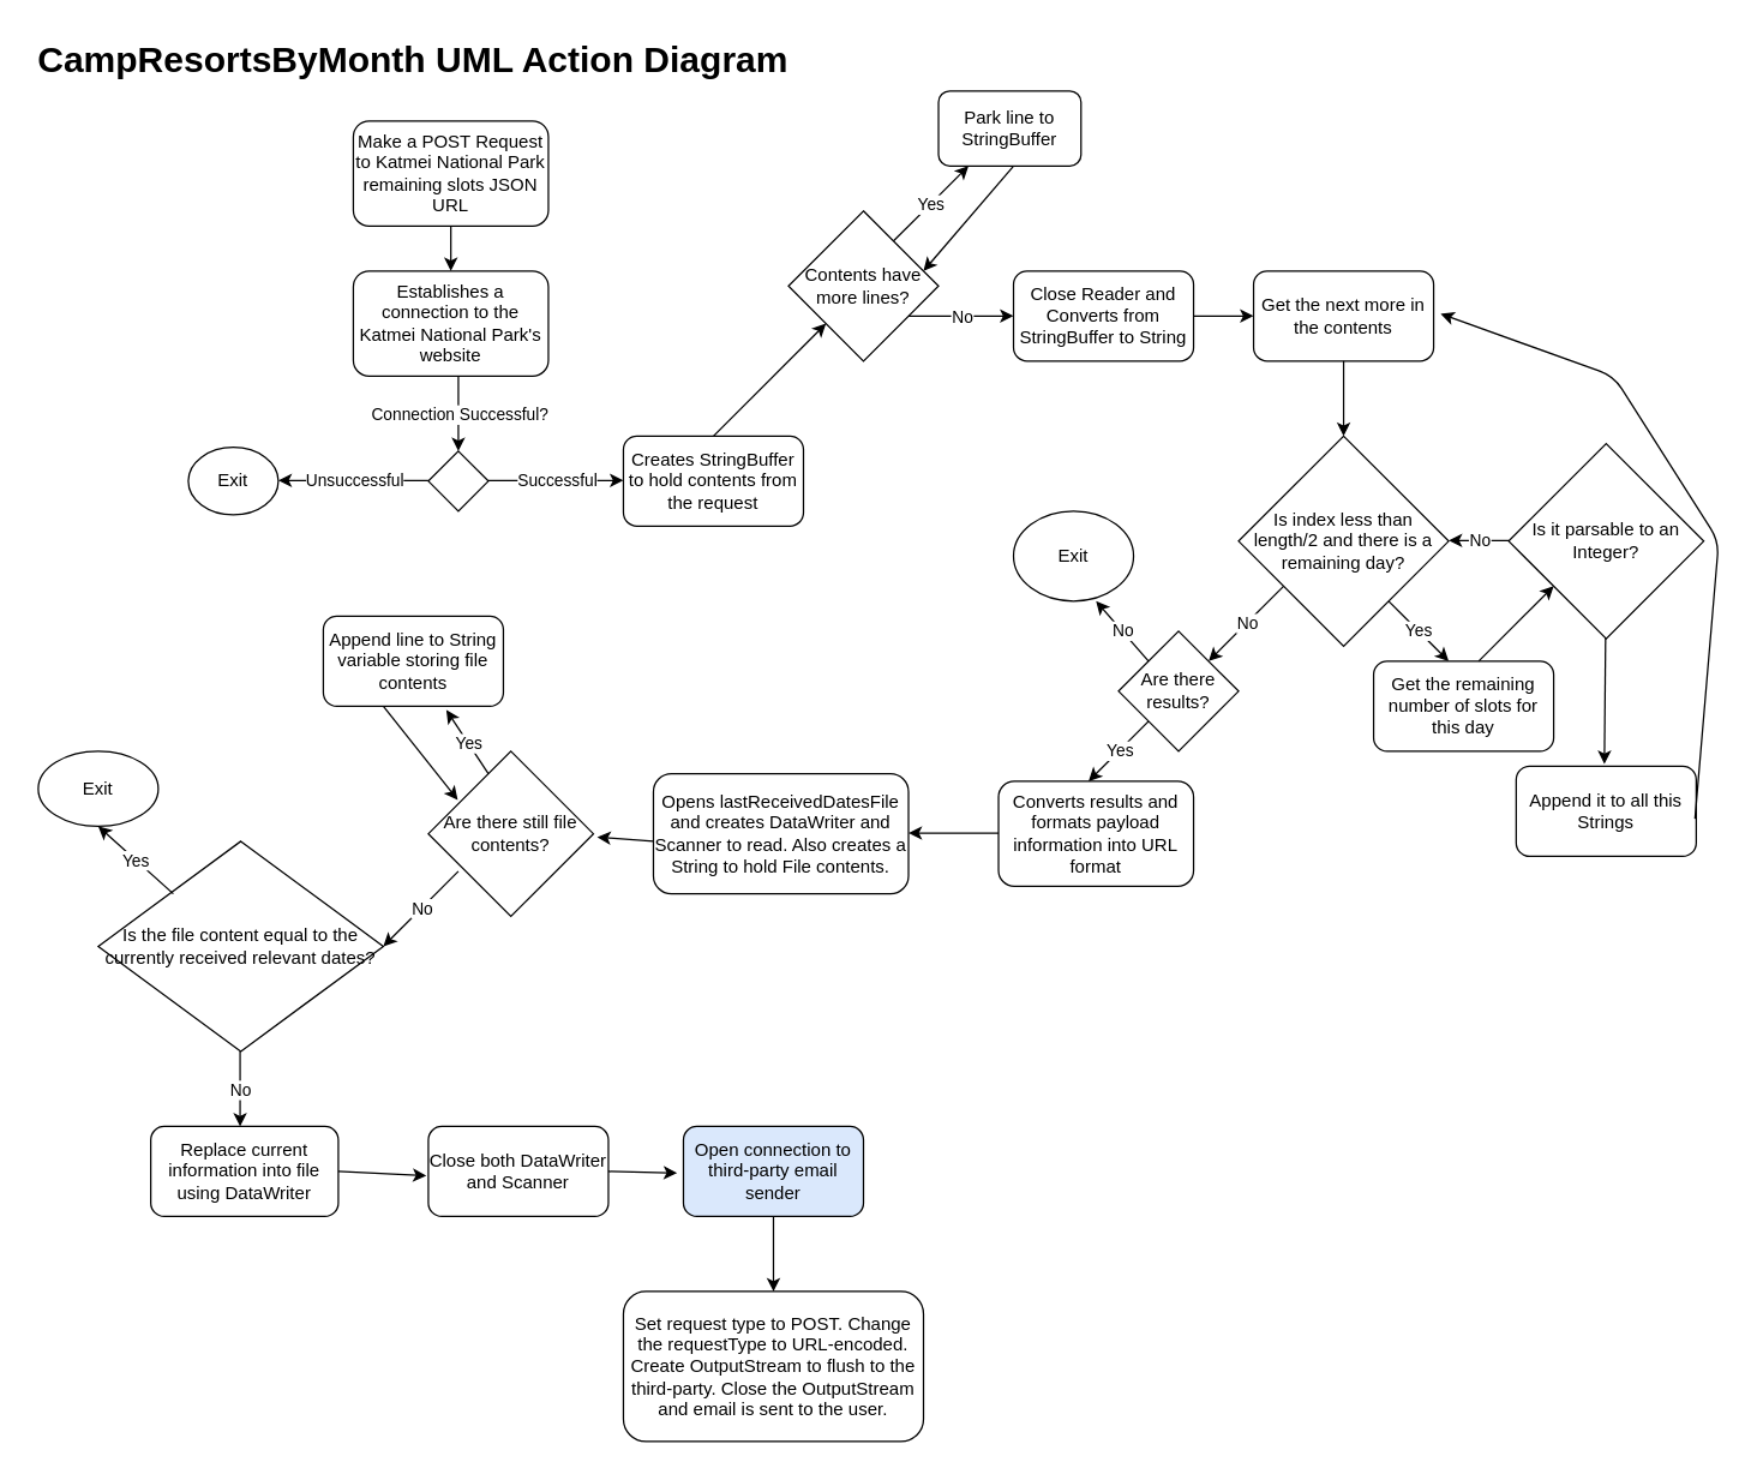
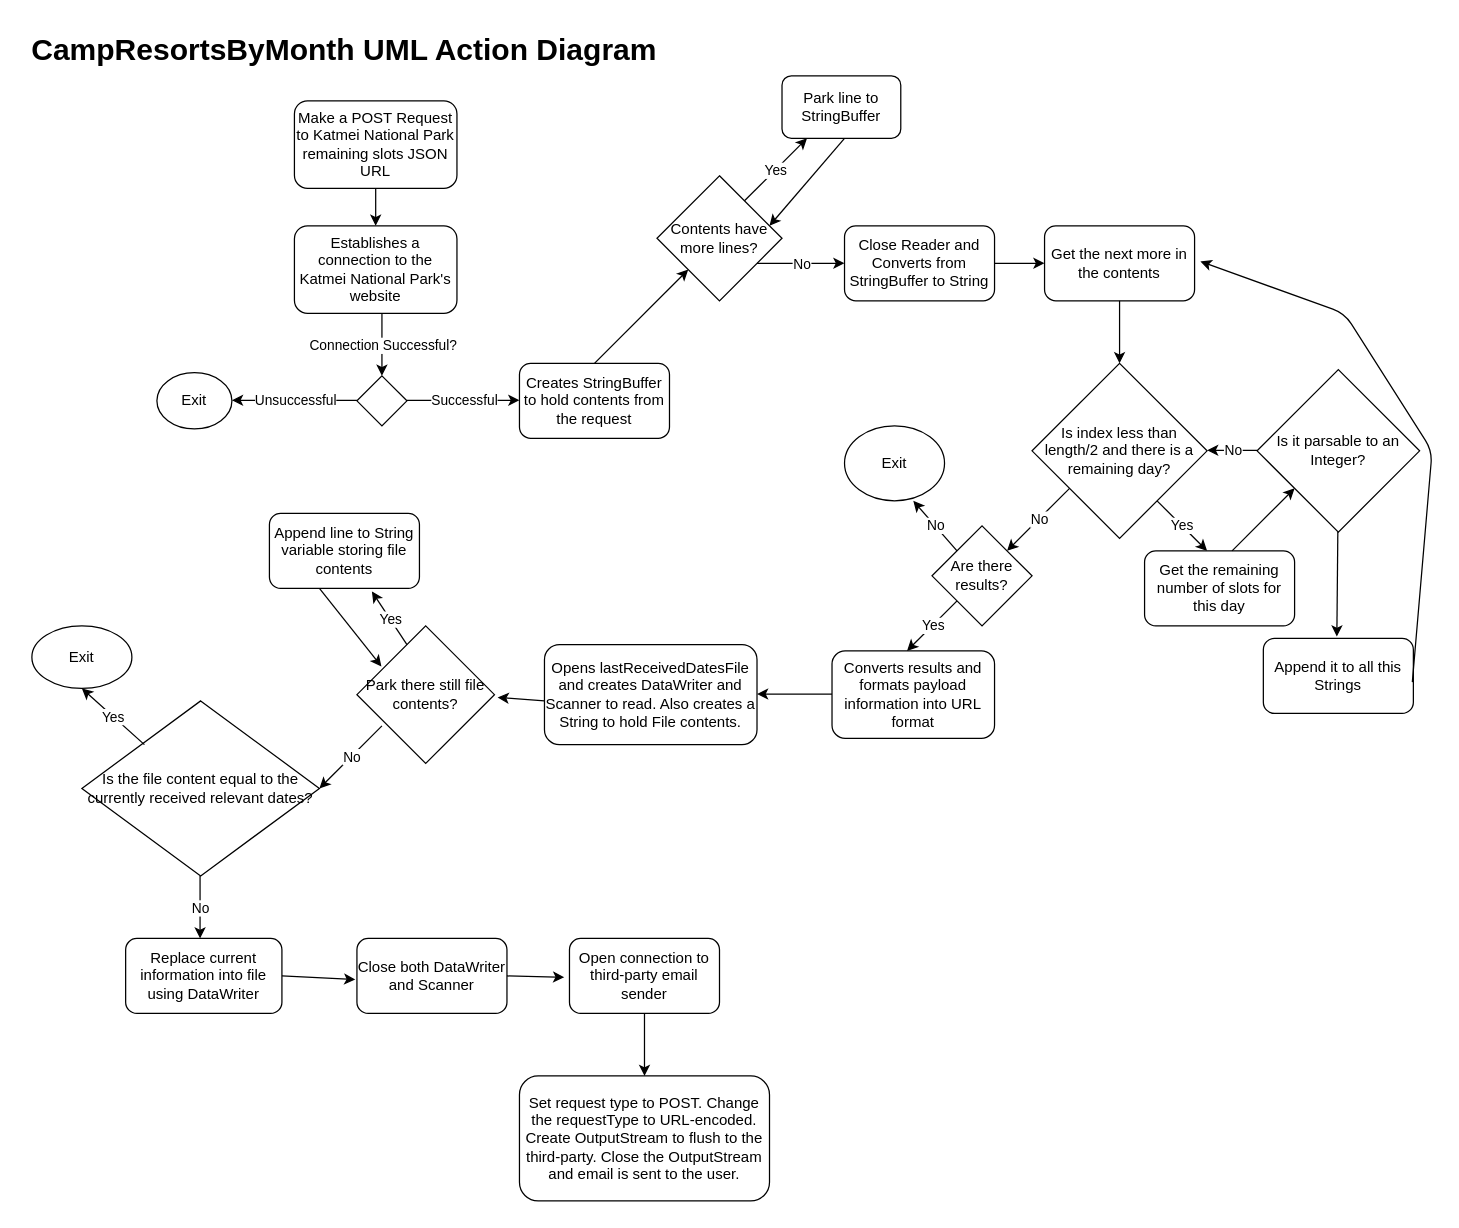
  <mxCell id="0" />
  <mxCell id="1" parent="0" />
  <mxCell id="2" value="Make a POST Request to Katmei National Park remaining slots JSON URL" style="rounded=1;whiteSpace=wrap;html=1;" vertex="1" parent="1"><mxGeometry x="235" y="80" width="130" height="70" as="geometry" /></mxCell>
  <mxCell id="3" value="&lt;h1&gt;&lt;span style=&quot;background-color: initial;&quot;&gt;CampResortsByMonth UML Action Diagram&lt;/span&gt;&lt;br&gt;&lt;/h1&gt;" style="text;html=1;strokeColor=none;fillColor=none;spacing=5;spacingTop=-20;whiteSpace=wrap;overflow=hidden;rounded=0;" vertex="1" parent="1"><mxGeometry x="20" y="20" width="510" height="40" as="geometry" /></mxCell>
  <mxCell id="4" value="Establishes a connection to the Katmei National Park's website" style="rounded=1;whiteSpace=wrap;html=1;" vertex="1" parent="1"><mxGeometry x="235" y="180" width="130" height="70" as="geometry" /></mxCell>
  <mxCell id="5" value="" style="endArrow=classic;html=1;entryX=0.5;entryY=0;entryDx=0;entryDy=0;exitX=0.5;exitY=1;exitDx=0;exitDy=0;" edge="1" parent="1" source="2" target="4"><mxGeometry width="50" height="50" relative="1" as="geometry"><mxPoint x="295" y="150" as="sourcePoint" /><mxPoint x="305" y="200" as="targetPoint" /></mxGeometry></mxCell>
  <mxCell id="6" value="" style="endArrow=classic;html=1;" edge="1" parent="1"><mxGeometry relative="1" as="geometry"><mxPoint x="305" y="250" as="sourcePoint" /><mxPoint x="305" y="300" as="targetPoint" /></mxGeometry></mxCell>
  <mxCell id="7" value="Connection Successful?" style="edgeLabel;resizable=0;html=1;align=center;verticalAlign=middle;" connectable="0" vertex="1" parent="6"><mxGeometry relative="1" as="geometry" /></mxCell>
  <mxCell id="8" value="" style="rhombus;whiteSpace=wrap;html=1;" vertex="1" parent="1"><mxGeometry x="285" y="300" width="40" height="40" as="geometry" /></mxCell>
  <mxCell id="9" value="" style="endArrow=classic;html=1;" edge="1" parent="1"><mxGeometry relative="1" as="geometry"><mxPoint x="325" y="319.58" as="sourcePoint" /><mxPoint x="415" y="319.58" as="targetPoint" /></mxGeometry></mxCell>
  <mxCell id="10" value="Successful" style="edgeLabel;resizable=0;html=1;align=center;verticalAlign=middle;" connectable="0" vertex="1" parent="9"><mxGeometry relative="1" as="geometry" /></mxCell>
  <mxCell id="11" value="" style="endArrow=classic;html=1;" edge="1" parent="1"><mxGeometry relative="1" as="geometry"><mxPoint x="285" y="319.58" as="sourcePoint" /><mxPoint x="185" y="319.58" as="targetPoint" /></mxGeometry></mxCell>
  <mxCell id="12" value="Unsuccessful" style="edgeLabel;resizable=0;html=1;align=center;verticalAlign=middle;" connectable="0" vertex="1" parent="11"><mxGeometry relative="1" as="geometry" /></mxCell>
  <mxCell id="13" value="Exit" style="ellipse;whiteSpace=wrap;html=1;" vertex="1" parent="1"><mxGeometry x="125" y="297.5" width="60" height="45" as="geometry" /></mxCell>
  <mxCell id="14" value="Creates StringBuffer to hold contents from the request" style="rounded=1;whiteSpace=wrap;html=1;" vertex="1" parent="1"><mxGeometry x="415" y="290" width="120" height="60" as="geometry" /></mxCell>
  <mxCell id="15" value="Close Reader and Converts from StringBuffer to String" style="rounded=1;whiteSpace=wrap;html=1;" vertex="1" parent="1"><mxGeometry x="675" y="180" width="120" height="60" as="geometry" /></mxCell>
  <mxCell id="16" value="Contents have more lines?" style="rhombus;whiteSpace=wrap;html=1;" vertex="1" parent="1"><mxGeometry x="525" y="140" width="100" height="100" as="geometry" /></mxCell>
  <mxCell id="17" value="" style="endArrow=classic;html=1;" edge="1" parent="1" target="16"><mxGeometry width="50" height="50" relative="1" as="geometry"><mxPoint x="475" y="290" as="sourcePoint" /><mxPoint x="525" y="240" as="targetPoint" /></mxGeometry></mxCell>
  <mxCell id="18" value="" style="endArrow=classic;html=1;" edge="1" parent="1"><mxGeometry relative="1" as="geometry"><mxPoint x="595" y="160" as="sourcePoint" /><mxPoint x="645" y="110" as="targetPoint" /></mxGeometry></mxCell>
  <mxCell id="19" value="Yes" style="edgeLabel;resizable=0;html=1;align=center;verticalAlign=middle;" connectable="0" vertex="1" parent="18"><mxGeometry relative="1" as="geometry" /></mxCell>
  <mxCell id="20" value="Park line to StringBuffer" style="rounded=1;whiteSpace=wrap;html=1;" vertex="1" parent="1"><mxGeometry x="625" y="60" width="95" height="50" as="geometry" /></mxCell>
  <mxCell id="21" value="" style="endArrow=classic;html=1;" edge="1" parent="1"><mxGeometry width="50" height="50" relative="1" as="geometry"><mxPoint x="675" y="110" as="sourcePoint" /><mxPoint x="615" y="180" as="targetPoint" /></mxGeometry></mxCell>
  <mxCell id="22" value="" style="endArrow=classic;html=1;" edge="1" parent="1"><mxGeometry relative="1" as="geometry"><mxPoint x="605" y="210" as="sourcePoint" /><mxPoint x="675" y="210" as="targetPoint" /></mxGeometry></mxCell>
  <mxCell id="23" value="No" style="edgeLabel;resizable=0;html=1;align=center;verticalAlign=middle;" connectable="0" vertex="1" parent="22"><mxGeometry relative="1" as="geometry" /></mxCell>
  <mxCell id="24" value="Get the next more in the contents" style="rounded=1;whiteSpace=wrap;html=1;" vertex="1" parent="1"><mxGeometry x="835" y="180" width="120" height="60" as="geometry" /></mxCell>
  <mxCell id="25" value="" style="endArrow=classic;html=1;entryX=0;entryY=0.5;entryDx=0;entryDy=0;entryPerimeter=0;" edge="1" parent="1" target="24"><mxGeometry width="50" height="50" relative="1" as="geometry"><mxPoint x="795" y="210" as="sourcePoint" /><mxPoint x="845" y="160" as="targetPoint" /></mxGeometry></mxCell>
  <mxCell id="26" value="Is index less than length/2 and there is a remaining day?" style="rhombus;whiteSpace=wrap;html=1;" vertex="1" parent="1"><mxGeometry x="825" y="290" width="140" height="140" as="geometry" /></mxCell>
  <mxCell id="27" value="" style="endArrow=classic;html=1;entryX=0.5;entryY=0;entryDx=0;entryDy=0;entryPerimeter=0;" edge="1" parent="1" target="26"><mxGeometry width="50" height="50" relative="1" as="geometry"><mxPoint x="895" y="240" as="sourcePoint" /><mxPoint x="835" y="270" as="targetPoint" /></mxGeometry></mxCell>
  <mxCell id="28" value="" style="endArrow=classic;html=1;" edge="1" parent="1"><mxGeometry relative="1" as="geometry"><mxPoint x="925" y="400" as="sourcePoint" /><mxPoint x="965" y="440" as="targetPoint" /></mxGeometry></mxCell>
  <mxCell id="29" value="Yes" style="edgeLabel;resizable=0;html=1;align=center;verticalAlign=middle;" connectable="0" vertex="1" parent="28"><mxGeometry relative="1" as="geometry" /></mxCell>
  <mxCell id="30" value="Get the remaining number of slots for this day" style="rounded=1;whiteSpace=wrap;html=1;" vertex="1" parent="1"><mxGeometry x="915" y="440" width="120" height="60" as="geometry" /></mxCell>
  <mxCell id="31" value="Is it parsable to an Integer?" style="rhombus;whiteSpace=wrap;html=1;" vertex="1" parent="1"><mxGeometry x="1005" y="295" width="130" height="130" as="geometry" /></mxCell>
  <mxCell id="32" value="" style="endArrow=classic;html=1;" edge="1" parent="1"><mxGeometry width="50" height="50" relative="1" as="geometry"><mxPoint x="985" y="440" as="sourcePoint" /><mxPoint x="1035" y="390" as="targetPoint" /></mxGeometry></mxCell>
  <mxCell id="33" value="" style="endArrow=classic;html=1;" edge="1" parent="1"><mxGeometry relative="1" as="geometry"><mxPoint x="1005" y="359.58" as="sourcePoint" /><mxPoint x="965" y="359.58" as="targetPoint" /><Array as="points"><mxPoint x="985" y="359.58" /></Array></mxGeometry></mxCell>
  <mxCell id="34" value="No" style="edgeLabel;resizable=0;html=1;align=center;verticalAlign=middle;" connectable="0" vertex="1" parent="33"><mxGeometry relative="1" as="geometry" /></mxCell>
  <mxCell id="35" value="Append it to all this Strings" style="rounded=1;whiteSpace=wrap;html=1;" vertex="1" parent="1"><mxGeometry x="1010" y="510" width="120" height="60" as="geometry" /></mxCell>
  <mxCell id="36" value="" style="endArrow=classic;html=1;entryX=0.49;entryY=-0.024;entryDx=0;entryDy=0;entryPerimeter=0;" edge="1" parent="1" target="35"><mxGeometry width="50" height="50" relative="1" as="geometry"><mxPoint x="1069.58" y="425" as="sourcePoint" /><mxPoint x="1069.58" y="475" as="targetPoint" /></mxGeometry></mxCell>
  <mxCell id="37" value="" style="endArrow=classic;html=1;entryX=1.039;entryY=0.476;entryDx=0;entryDy=0;entryPerimeter=0;" edge="1" parent="1" target="24"><mxGeometry width="50" height="50" relative="1" as="geometry"><mxPoint x="1129.17" y="545" as="sourcePoint" /><mxPoint x="1015" y="425" as="targetPoint" /><Array as="points"><mxPoint x="1145" y="360" /><mxPoint x="1075" y="250" /></Array></mxGeometry></mxCell>
  <mxCell id="38" value="" style="endArrow=classic;html=1;" edge="1" parent="1"><mxGeometry relative="1" as="geometry"><mxPoint x="855" y="390" as="sourcePoint" /><mxPoint x="805" y="440" as="targetPoint" /></mxGeometry></mxCell>
  <mxCell id="39" value="No" style="edgeLabel;resizable=0;html=1;align=center;verticalAlign=middle;" connectable="0" vertex="1" parent="38"><mxGeometry relative="1" as="geometry" /></mxCell>
  <mxCell id="40" value="Are there results?" style="rhombus;whiteSpace=wrap;html=1;" vertex="1" parent="1"><mxGeometry x="745" y="420" width="80" height="80" as="geometry" /></mxCell>
  <mxCell id="41" value="" style="endArrow=classic;html=1;" edge="1" parent="1"><mxGeometry relative="1" as="geometry"><mxPoint x="765" y="440" as="sourcePoint" /><mxPoint x="730" y="400" as="targetPoint" /></mxGeometry></mxCell>
  <mxCell id="42" value="No" style="edgeLabel;resizable=0;html=1;align=center;verticalAlign=middle;" connectable="0" vertex="1" parent="41"><mxGeometry relative="1" as="geometry" /></mxCell>
  <mxCell id="43" value="Exit" style="ellipse;whiteSpace=wrap;html=1;" vertex="1" parent="1"><mxGeometry x="675" y="340" width="80" height="60" as="geometry" /></mxCell>
  <mxCell id="44" value="" style="endArrow=classic;html=1;" edge="1" parent="1"><mxGeometry relative="1" as="geometry"><mxPoint x="765" y="480" as="sourcePoint" /><mxPoint x="725" y="520" as="targetPoint" /></mxGeometry></mxCell>
  <mxCell id="45" value="Yes" style="edgeLabel;resizable=0;html=1;align=center;verticalAlign=middle;" connectable="0" vertex="1" parent="44"><mxGeometry relative="1" as="geometry" /></mxCell>
  <mxCell id="46" value="Converts results and formats payload information into URL format" style="rounded=1;whiteSpace=wrap;html=1;" vertex="1" parent="1"><mxGeometry x="665" y="520" width="130" height="70" as="geometry" /></mxCell>
  <mxCell id="47" value="" style="endArrow=classic;html=1;" edge="1" parent="1"><mxGeometry width="50" height="50" relative="1" as="geometry"><mxPoint x="665" y="554.52" as="sourcePoint" /><mxPoint x="605" y="554.52" as="targetPoint" /></mxGeometry></mxCell>
  <mxCell id="48" value="Opens lastReceivedDatesFile and creates DataWriter and Scanner to read. Also creates a String to hold File contents." style="rounded=1;whiteSpace=wrap;html=1;" vertex="1" parent="1"><mxGeometry x="435" y="515" width="170" height="80" as="geometry" /></mxCell>
- <mxCell id="49" value="Are there still file contents?" style="rhombus;whiteSpace=wrap;html=1;" vertex="1" parent="1"><mxGeometry x="285" y="500" width="110" height="110" as="geometry" /></mxCell>
+ <mxCell id="49" value="Park there still file contents?" style="rhombus;whiteSpace=wrap;html=1;" vertex="1" parent="1"><mxGeometry x="285" y="500" width="110" height="110" as="geometry" /></mxCell>
  <mxCell id="50" value="" style="endArrow=classic;html=1;entryX=1.023;entryY=0.52;entryDx=0;entryDy=0;entryPerimeter=0;" edge="1" parent="1" target="49"><mxGeometry width="50" height="50" relative="1" as="geometry"><mxPoint x="435" y="560" as="sourcePoint" /><mxPoint x="485" y="510" as="targetPoint" /></mxGeometry></mxCell>
  <mxCell id="51" value="Append line to String variable storing file contents" style="rounded=1;whiteSpace=wrap;html=1;" vertex="1" parent="1"><mxGeometry x="215" y="410" width="120" height="60" as="geometry" /></mxCell>
  <mxCell id="52" value="" style="endArrow=classic;html=1;entryX=0.683;entryY=1.041;entryDx=0;entryDy=0;entryPerimeter=0;" edge="1" parent="1" target="51"><mxGeometry relative="1" as="geometry"><mxPoint x="325" y="515" as="sourcePoint" /><mxPoint x="425" y="515" as="targetPoint" /></mxGeometry></mxCell>
  <mxCell id="53" value="Yes" style="edgeLabel;resizable=0;html=1;align=center;verticalAlign=middle;" connectable="0" vertex="1" parent="52"><mxGeometry relative="1" as="geometry" /></mxCell>
  <mxCell id="54" value="" style="endArrow=classic;html=1;entryX=0.178;entryY=0.295;entryDx=0;entryDy=0;entryPerimeter=0;" edge="1" parent="1" target="49"><mxGeometry width="50" height="50" relative="1" as="geometry"><mxPoint x="255" y="470" as="sourcePoint" /><mxPoint x="305" y="420" as="targetPoint" /></mxGeometry></mxCell>
  <mxCell id="55" value="" style="endArrow=classic;html=1;" edge="1" parent="1"><mxGeometry relative="1" as="geometry"><mxPoint x="305" y="580" as="sourcePoint" /><mxPoint x="255" y="630" as="targetPoint" /></mxGeometry></mxCell>
  <mxCell id="56" value="No" style="edgeLabel;resizable=0;html=1;align=center;verticalAlign=middle;" connectable="0" vertex="1" parent="55"><mxGeometry relative="1" as="geometry" /></mxCell>
  <mxCell id="57" value="Is the file content equal to the currently received relevant dates?" style="rhombus;whiteSpace=wrap;html=1;" vertex="1" parent="1"><mxGeometry x="65" y="560" width="190" height="140" as="geometry" /></mxCell>
  <mxCell id="58" value="" style="endArrow=classic;html=1;" edge="1" parent="1"><mxGeometry relative="1" as="geometry"><mxPoint x="115" y="595" as="sourcePoint" /><mxPoint x="65" y="550" as="targetPoint" /></mxGeometry></mxCell>
  <mxCell id="59" value="Yes" style="edgeLabel;resizable=0;html=1;align=center;verticalAlign=middle;" connectable="0" vertex="1" parent="58"><mxGeometry relative="1" as="geometry" /></mxCell>
  <mxCell id="60" value="Exit" style="ellipse;whiteSpace=wrap;html=1;" vertex="1" parent="1"><mxGeometry x="25" y="500" width="80" height="50" as="geometry" /></mxCell>
  <mxCell id="61" value="" style="endArrow=classic;html=1;" edge="1" parent="1"><mxGeometry relative="1" as="geometry"><mxPoint x="159.52" y="700" as="sourcePoint" /><mxPoint x="159.52" y="750" as="targetPoint" /></mxGeometry></mxCell>
  <mxCell id="62" value="No" style="edgeLabel;resizable=0;html=1;align=center;verticalAlign=middle;" connectable="0" vertex="1" parent="61"><mxGeometry relative="1" as="geometry" /></mxCell>
  <mxCell id="63" value="Replace current information into file using DataWriter" style="rounded=1;whiteSpace=wrap;html=1;" vertex="1" parent="1"><mxGeometry x="100" y="750" width="125" height="60" as="geometry" /></mxCell>
  <mxCell id="64" value="Close both DataWriter and Scanner" style="rounded=1;whiteSpace=wrap;html=1;" vertex="1" parent="1"><mxGeometry x="285" y="750" width="120" height="60" as="geometry" /></mxCell>
  <mxCell id="65" value="" style="endArrow=classic;html=1;entryX=-0.011;entryY=0.549;entryDx=0;entryDy=0;entryPerimeter=0;" edge="1" parent="1" target="64"><mxGeometry width="50" height="50" relative="1" as="geometry"><mxPoint x="225" y="780" as="sourcePoint" /><mxPoint x="281" y="777" as="targetPoint" /></mxGeometry></mxCell>
- <mxCell id="66" value="Open connection to third-party email sender" style="rounded=1;whiteSpace=wrap;html=1;fillColor=#dae8fc;" vertex="1" parent="1"><mxGeometry x="455" y="750" width="120" height="60" as="geometry" /></mxCell>
+ <mxCell id="66" value="Open connection to third-party email sender" style="rounded=1;whiteSpace=wrap;html=1;" vertex="1" parent="1"><mxGeometry x="455" y="750" width="120" height="60" as="geometry" /></mxCell>
  <mxCell id="67" value="" style="endArrow=classic;html=1;entryX=-0.035;entryY=0.517;entryDx=0;entryDy=0;entryPerimeter=0;" edge="1" parent="1" target="66"><mxGeometry width="50" height="50" relative="1" as="geometry"><mxPoint x="405" y="780" as="sourcePoint" /><mxPoint x="455" y="730" as="targetPoint" /></mxGeometry></mxCell>
  <mxCell id="68" value="Set request type to POST. Change the requestType to URL-encoded. Create OutputStream to flush to the third-party. Close the OutputStream and email is sent to the user." style="rounded=1;whiteSpace=wrap;html=1;" vertex="1" parent="1"><mxGeometry x="415" y="860" width="200" height="100" as="geometry" /></mxCell>
  <mxCell id="69" value="" style="endArrow=classic;html=1;" edge="1" parent="1"><mxGeometry width="50" height="50" relative="1" as="geometry"><mxPoint x="515" y="810" as="sourcePoint" /><mxPoint x="515" y="860" as="targetPoint" /></mxGeometry></mxCell>
